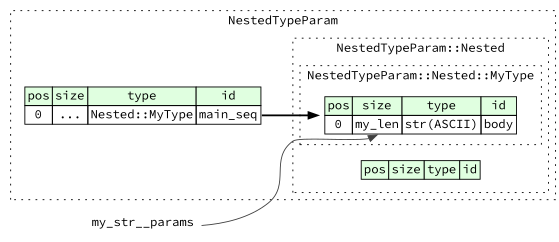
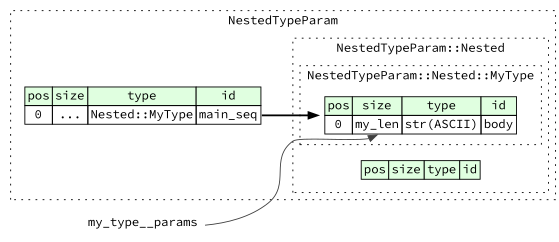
  digraph {
    rankdir=LR
    fontname="Source Code Pro"
    node [shape=plaintext fontname="Source Code Pro"]
    edge [fontname="Source Code Pro"]
    n1 [label=<<TABLE BORDER="0" CELLBORDER="1" CELLSPACING="0"> 					<TR><TD BGCOLOR="#E0FFE0">pos</TD><TD BGCOLOR="#E0FFE0">size</TD><TD BGCOLOR="#E0FFE0">type</TD><TD BGCOLOR="#E0FFE0">id</TD></TR> 					<TR><TD PORT="body_pos">0</TD><TD PORT="body_size">my_len</TD><TD>str(ASCII)</TD><TD PORT="body_type">body</TD></TR> 				</TABLE>>]
    n2 [label=<<TABLE BORDER="0" CELLBORDER="1" CELLSPACING="0"> 				<TR><TD BGCOLOR="#E0FFE0">pos</TD><TD BGCOLOR="#E0FFE0">size</TD><TD BGCOLOR="#E0FFE0">type</TD><TD BGCOLOR="#E0FFE0">id</TD></TR> 			</TABLE>>]
    n3 [label=<<TABLE BORDER="0" CELLBORDER="1" CELLSPACING="0"> 			<TR><TD BGCOLOR="#E0FFE0">pos</TD><TD BGCOLOR="#E0FFE0">size</TD><TD BGCOLOR="#E0FFE0">type</TD><TD BGCOLOR="#E0FFE0">id</TD></TR> 			<TR><TD PORT="main_seq_pos">0</TD><TD PORT="main_seq_size">...</TD><TD>Nested::MyType</TD><TD PORT="main_seq_type">main_seq</TD></TR> 		</TABLE>>]
-   my_type__params [label=my_str__params]
+   my_type__params
    subgraph cluster_1 {
      label=NestedTypeParam
      style=dotted
      n3
      subgraph cluster_2 {
        label="NestedTypeParam::Nested"
        style=dotted
        n2
        subgraph cluster_3 {
          label="NestedTypeParam::Nested::MyType"
          style=dotted
          n1
        }
      }
    }
    n3 -> n1 [style=bold tailport=main_seq_type]
    my_type__params -> n1 [color="#404040" headport=body_size tailport=my_len_type]
  }
